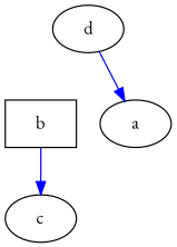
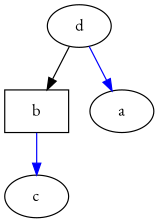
  digraph {
    fontname="EB Garamond"
    node [fontname="EB Garamond"]
    edge [color=blue fontname="EB Garamond"]
    b [shape=box]
    c
    d
    a
    b -> c
+   d -> b [color=""]
    d -> a
  }
